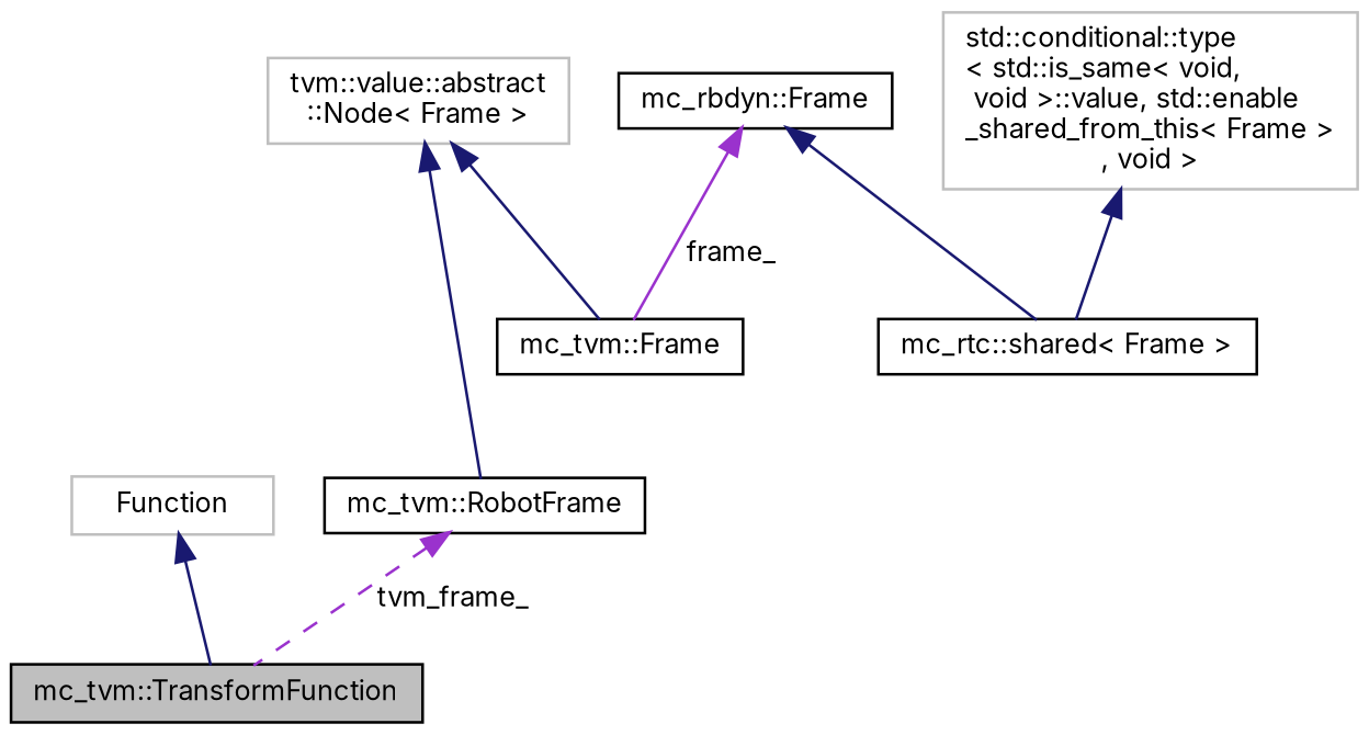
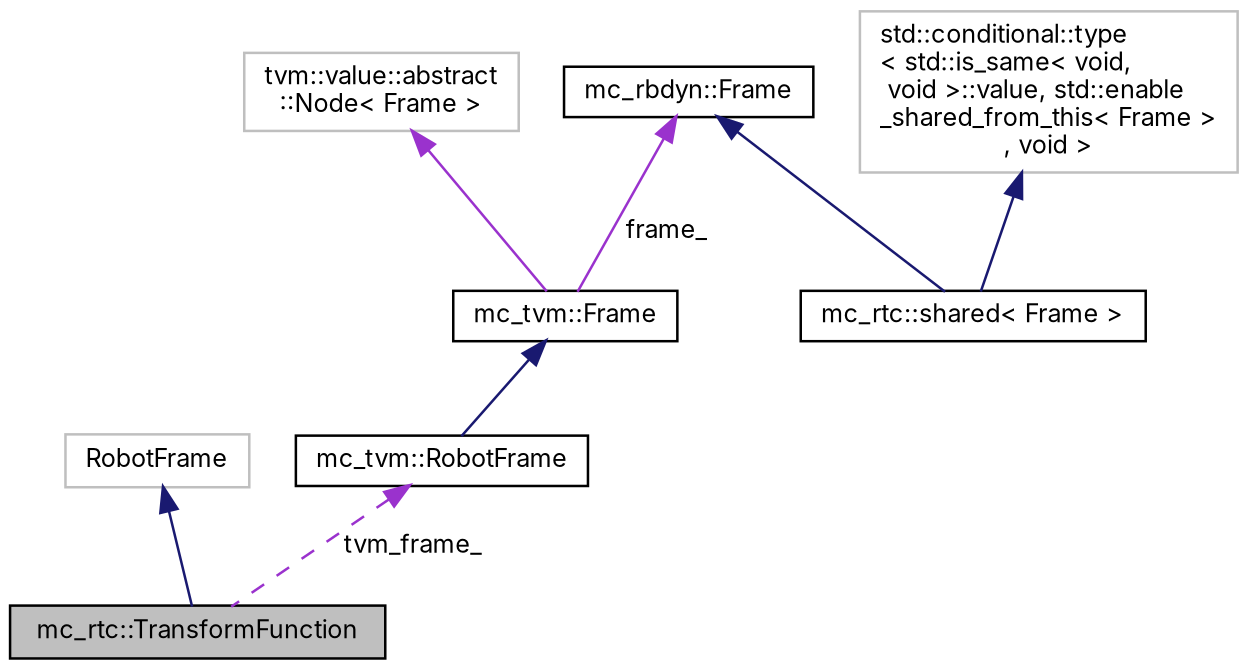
  digraph {
    fontname=Inter
    rankdir=TB
    node [color=black fillcolor=white fontname=Inter fontsize=10 shape=record style=filled]
    edge [color=midnightblue dir=back fontname=Inter fontsize=10 labelfontname=Helvetica labelfontsize=10 style=solid]
-   n1 [fillcolor=grey75 fontcolor=black height=0.2 label="mc_tvm::TransformFunction" width=0.4]
-   n2 [color=grey75 height=0.2 label=Function width=0.4]
+   n1 [fillcolor=grey75 fontcolor=black height=0.2 label="mc_rtc::TransformFunction" width=0.4]
+   n2 [color=grey75 height=0.2 label=RobotFrame width=0.4]
    n3 [height=0.2 label="mc_tvm::RobotFrame" width=0.4]
    n4 [height=0.2 label="mc_tvm::Frame" width=0.4]
    n5 [color=grey75 height=0.2 label="tvm::value::abstract\l::Node\< Frame \>" width=0.4]
    n6 [height=0.2 label="mc_rbdyn::Frame" width=0.4]
    n7 [height=0.2 label="mc_rtc::shared\< Frame \>" width=0.4]
    n8 [color=grey75 height=0.2 label="std::conditional::type\l\< std::is_same\< void,\l void \>::value, std::enable\l_shared_from_this\< Frame \>\l, void \>" width=0.4]
    n2 -> n1
    n3 -> n1 [color=darkorchid3 label=" tvm_frame_" style=dashed]
-   n5 -> n3
-   n5 -> n4
+   n4 -> n3
+   n5 -> n4 [color=darkorchid3]
    n6 -> n4 [color=darkorchid3 label=" frame_"]
    n6 -> n7
    n8 -> n7
  }
